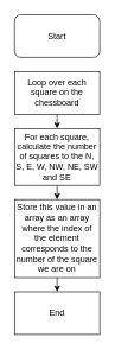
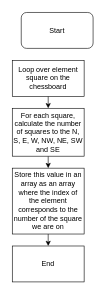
  <mxCell id="0" />
  <mxCell id="1" parent="0" />
- <mxCell id="2" value="Start" style="rounded=1;whiteSpace=wrap;html=1;" vertex="1" parent="1"><mxGeometry x="20" y="20" width="120" height="60" as="geometry" /></mxCell>
+ <mxCell id="2" value="Start" style="rounded=1;whiteSpace=wrap;html=1;" vertex="1" parent="1"><mxGeometry x="35" y="20" width="120" height="60" as="geometry" /></mxCell>
  <mxCell id="3" style="edgeStyle=orthogonalEdgeStyle;rounded=0;orthogonalLoop=1;jettySize=auto;html=1;exitX=0.5;exitY=1;exitDx=0;exitDy=0;entryX=0.5;entryY=0;entryDx=0;entryDy=0;" edge="1" parent="1" source="4" target="6"><mxGeometry relative="1" as="geometry" /></mxCell>
- <mxCell id="4" value="Loop over each square on the chessboard" style="rounded=0;whiteSpace=wrap;html=1;" vertex="1" parent="1"><mxGeometry x="20" y="100" width="120" height="60" as="geometry" /></mxCell>
+ <mxCell id="4" value="Loop over element square on the chessboard" style="rounded=0;whiteSpace=wrap;html=1;" vertex="1" parent="1"><mxGeometry x="20" y="100" width="120" height="60" as="geometry" /></mxCell>
  <mxCell id="5" style="edgeStyle=orthogonalEdgeStyle;rounded=0;orthogonalLoop=1;jettySize=auto;html=1;exitX=0.5;exitY=1;exitDx=0;exitDy=0;entryX=0.5;entryY=0;entryDx=0;entryDy=0;" edge="1" parent="1" source="6" target="8"><mxGeometry relative="1" as="geometry" /></mxCell>
  <mxCell id="6" value="For each square, calculate the number of squares to the N, S, E, W, NW, NE, SW and SE" style="rounded=0;whiteSpace=wrap;html=1;" vertex="1" parent="1"><mxGeometry x="20" y="180" width="120" height="80" as="geometry" /></mxCell>
  <mxCell id="7" style="edgeStyle=orthogonalEdgeStyle;rounded=0;orthogonalLoop=1;jettySize=auto;html=1;exitX=0.5;exitY=1;exitDx=0;exitDy=0;entryX=0.5;entryY=0;entryDx=0;entryDy=0;" edge="1" parent="1" source="8" target="9"><mxGeometry relative="1" as="geometry" /></mxCell>
  <mxCell id="8" value="Store this value in an array as an array where the index of the element corresponds to the number of the square we are on" style="rounded=0;whiteSpace=wrap;html=1;" vertex="1" parent="1"><mxGeometry x="20" y="280" width="120" height="110" as="geometry" /></mxCell>
  <mxCell id="9" value="End" style="whiteSpace=wrap;html=1;rounded=0;" vertex="1" parent="1"><mxGeometry x="20" y="410" width="120" height="60" as="geometry" /></mxCell>
